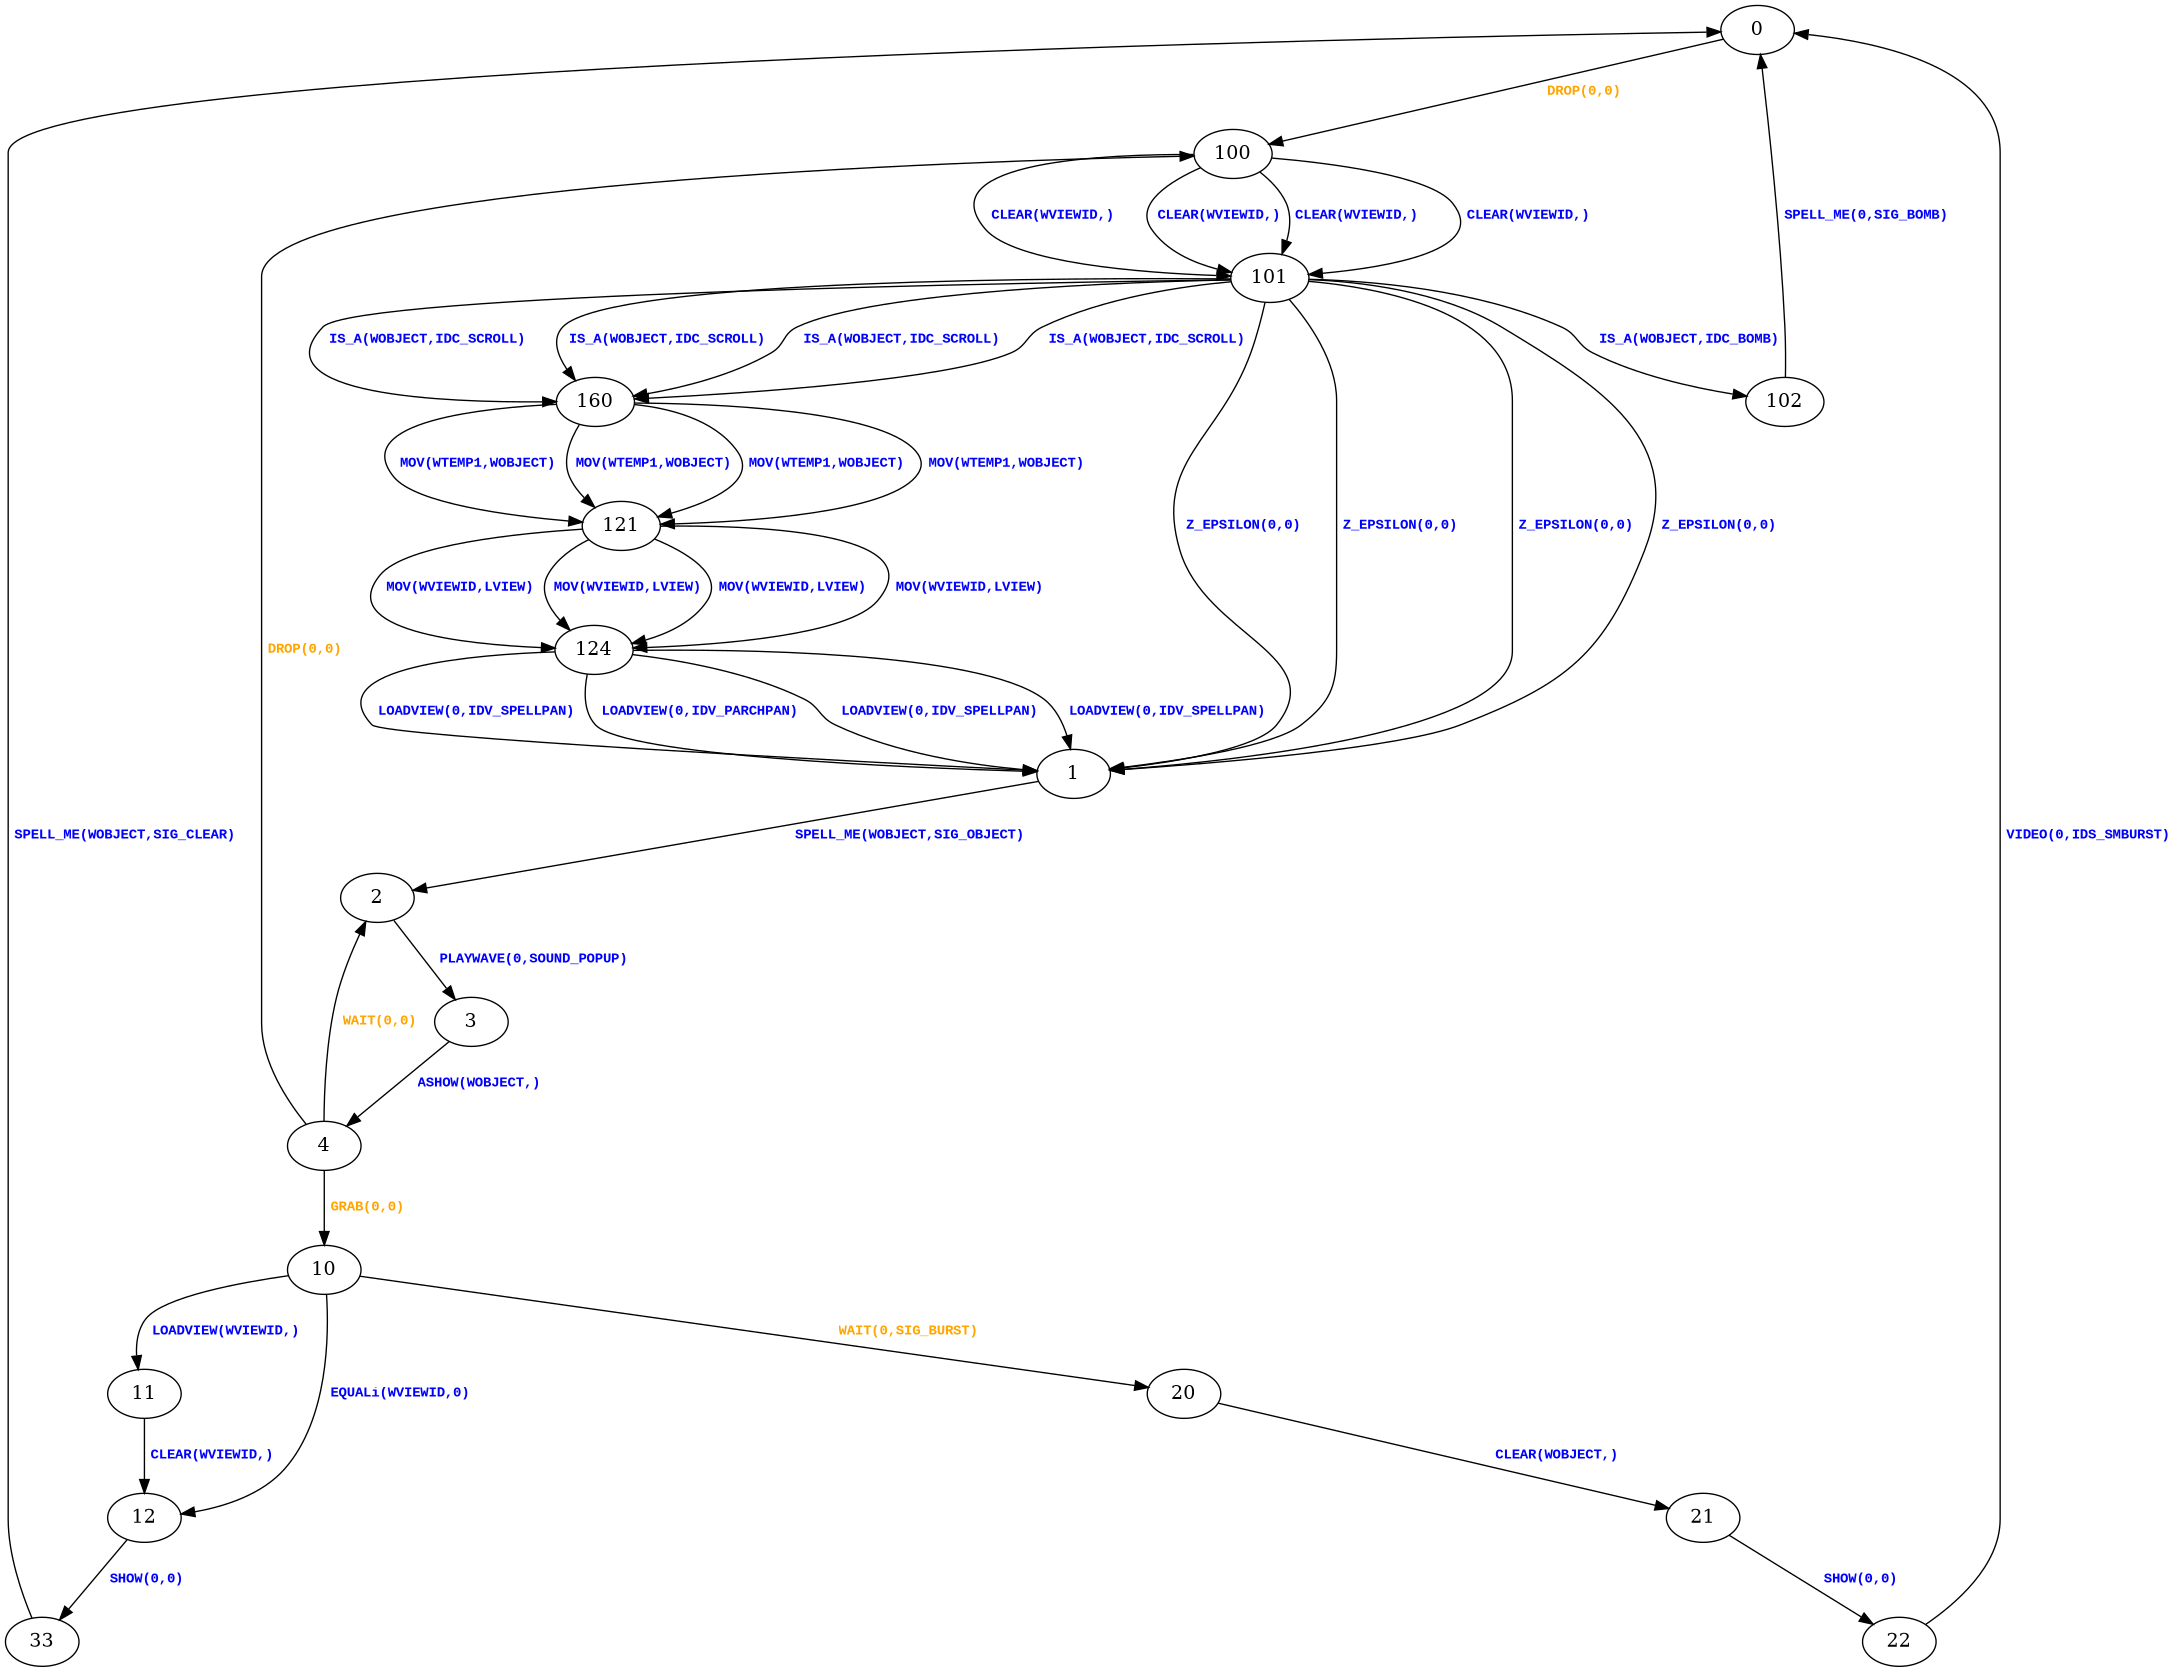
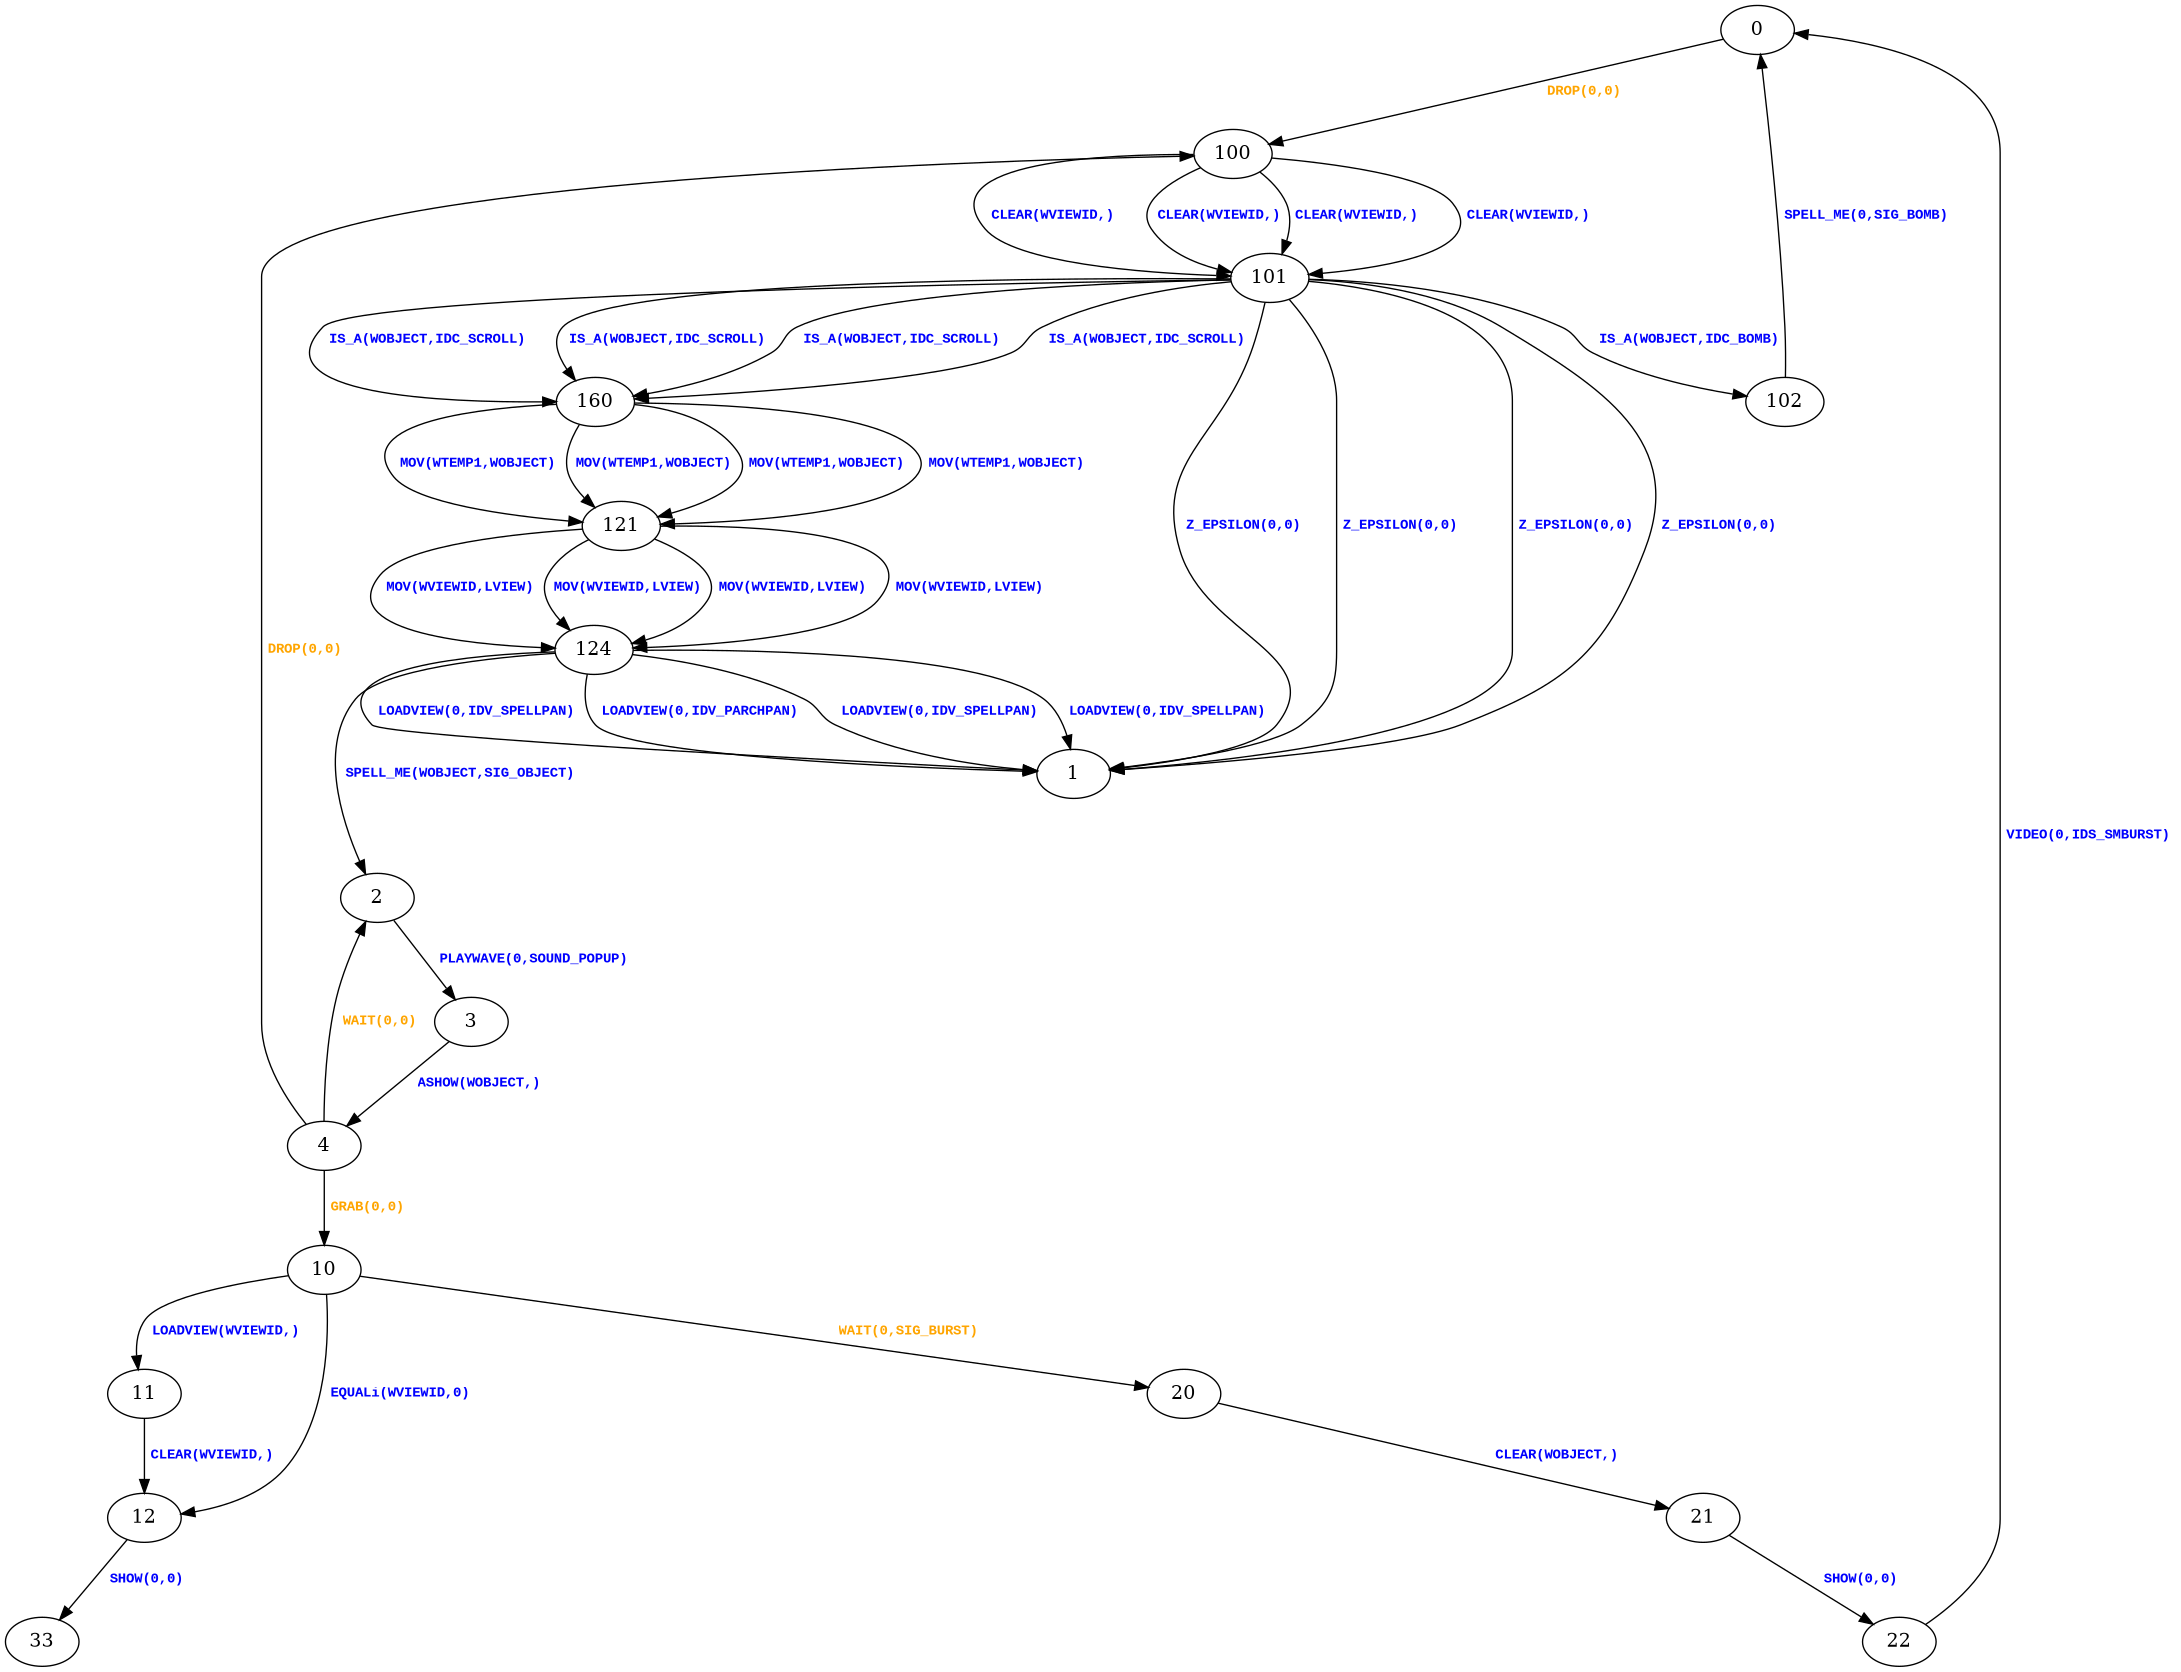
  digraph {
    node [shape=oval]
    edge [fontcolor=blue]
    0
    100
    101
    1
    102
    n6 [label=160]
    2
    3
    4
    10
    12
    11
    20
    n14 [label=33]
    121
    n16 [label=124]
    21
    22
    0 -> 100 [fontcolor=orange label=< <table border="0"><tr><td><font face="Courier New" point-size="10"><b>DROP(0,0)<br align="left"/></b></font></td></tr> </table>>]
    100 -> 101 [label=< <table border="0"><tr><td><font face="Courier New" point-size="10"><b>CLEAR(WVIEWID,)<br align="left"/></b></font></td></tr> </table>>]
    100 -> 101 [label=< <table border="0"><tr><td><font face="Courier New" point-size="10"><b>CLEAR(WVIEWID,)<br align="left"/></b></font></td></tr> </table>>]
    100 -> 101 [label=< <table border="0"><tr><td><font face="Courier New" point-size="10"><b>CLEAR(WVIEWID,)<br align="left"/></b></font></td></tr> </table>>]
    100 -> 101 [label=< <table border="0"><tr><td><font face="Courier New" point-size="10"><b>CLEAR(WVIEWID,)<br align="left"/></b></font></td></tr> </table>>]
    101 -> 1 [label=< <table border="0"><tr><td><font face="Courier New" point-size="10"><b>Z_EPSILON(0,0)<br align="left"/></b></font></td></tr> </table>>]
    101 -> 1 [label=< <table border="0"><tr><td><font face="Courier New" point-size="10"><b>Z_EPSILON(0,0)<br align="left"/></b></font></td></tr> </table>>]
    101 -> 1 [label=< <table border="0"><tr><td><font face="Courier New" point-size="10"><b>Z_EPSILON(0,0)<br align="left"/></b></font></td></tr> </table>>]
    101 -> 1 [label=< <table border="0"><tr><td><font face="Courier New" point-size="10"><b>Z_EPSILON(0,0)<br align="left"/></b></font></td></tr> </table>>]
    101 -> 102 [label=< <table border="0"><tr><td><font face="Courier New" point-size="10"><b>IS_A(WOBJECT,IDC_BOMB)<br align="left"/></b></font></td></tr> </table>>]
    101 -> n6 [label=< <table border="0"><tr><td><font face="Courier New" point-size="10"><b>IS_A(WOBJECT,IDC_SCROLL)<br align="left"/></b></font></td></tr> </table>>]
    101 -> n6 [label=< <table border="0"><tr><td><font face="Courier New" point-size="10"><b>IS_A(WOBJECT,IDC_SCROLL)<br align="left"/></b></font></td></tr> </table>>]
    101 -> n6 [label=< <table border="0"><tr><td><font face="Courier New" point-size="10"><b>IS_A(WOBJECT,IDC_SCROLL)<br align="left"/></b></font></td></tr> </table>>]
    101 -> n6 [label=< <table border="0"><tr><td><font face="Courier New" point-size="10"><b>IS_A(WOBJECT,IDC_SCROLL)<br align="left"/></b></font></td></tr> </table>>]
-   1 -> 2 [label=< <table border="0"><tr><td><font face="Courier New" point-size="10"><b>SPELL_ME(WOBJECT,SIG_OBJECT)<br align="left"/></b></font></td></tr> </table>>]
+   n16 -> 2 [label=< <table border="0"><tr><td><font face="Courier New" point-size="10"><b>SPELL_ME(WOBJECT,SIG_OBJECT)<br align="left"/></b></font></td></tr> </table>>]
    102 -> 0 [label=< <table border="0"><tr><td><font face="Courier New" point-size="10"><b>SPELL_ME(0,SIG_BOMB)<br align="left"/></b></font></td></tr> </table>>]
    n6 -> 121 [label=< <table border="0"><tr><td><font face="Courier New" point-size="10"><b>MOV(WTEMP1,WOBJECT)<br align="left"/></b></font></td></tr> </table>>]
    n6 -> 121 [label=< <table border="0"><tr><td><font face="Courier New" point-size="10"><b>MOV(WTEMP1,WOBJECT)<br align="left"/></b></font></td></tr> </table>>]
    n6 -> 121 [label=< <table border="0"><tr><td><font face="Courier New" point-size="10"><b>MOV(WTEMP1,WOBJECT)<br align="left"/></b></font></td></tr> </table>>]
    n6 -> 121 [label=< <table border="0"><tr><td><font face="Courier New" point-size="10"><b>MOV(WTEMP1,WOBJECT)<br align="left"/></b></font></td></tr> </table>>]
    2 -> 3 [label=< <table border="0"><tr><td><font face="Courier New" point-size="10"><b>PLAYWAVE(0,SOUND_POPUP)<br align="left"/></b></font></td></tr> </table>>]
    3 -> 4 [label=< <table border="0"><tr><td><font face="Courier New" point-size="10"><b>ASHOW(WOBJECT,)<br align="left"/></b></font></td></tr> </table>>]
    4 -> 100 [fontcolor=orange label=< <table border="0"><tr><td><font face="Courier New" point-size="10"><b>DROP(0,0)<br align="left"/></b></font></td></tr> </table>>]
    4 -> 2 [fontcolor=orange label=< <table border="0"><tr><td><font face="Courier New" point-size="10"><b>WAIT(0,0)<br align="left"/></b></font></td></tr> </table>>]
    4 -> 10 [fontcolor=orange label=< <table border="0"><tr><td><font face="Courier New" point-size="10"><b>GRAB(0,0)<br align="left"/></b></font></td></tr> </table>>]
    10 -> 12 [label=< <table border="0"><tr><td><font face="Courier New" point-size="10"><b>EQUALi(WVIEWID,0)<br align="left"/></b></font></td></tr> </table>>]
    10 -> 11 [label=< <table border="0"><tr><td><font face="Courier New" point-size="10"><b>LOADVIEW(WVIEWID,)<br align="left"/></b></font></td></tr> </table>>]
    10 -> 20 [fontcolor=orange label=< <table border="0"><tr><td><font face="Courier New" point-size="10"><b>WAIT(0,SIG_BURST)<br align="left"/></b></font></td></tr> </table>>]
    12 -> n14 [label=< <table border="0"><tr><td><font face="Courier New" point-size="10"><b>SHOW(0,0)<br align="left"/></b></font></td></tr> </table>>]
    11 -> 12 [label=< <table border="0"><tr><td><font face="Courier New" point-size="10"><b>CLEAR(WVIEWID,)<br align="left"/></b></font></td></tr> </table>>]
    20 -> 21 [label=< <table border="0"><tr><td><font face="Courier New" point-size="10"><b>CLEAR(WOBJECT,)<br align="left"/></b></font></td></tr> </table>>]
-   n14 -> 0 [label=< <table border="0"><tr><td><font face="Courier New" point-size="10"><b>SPELL_ME(WOBJECT,SIG_CLEAR)<br align="left"/></b></font></td></tr> </table>>]
    121 -> n16 [label=< <table border="0"><tr><td><font face="Courier New" point-size="10"><b>MOV(WVIEWID,LVIEW)<br align="left"/></b></font></td></tr> </table>>]
    121 -> n16 [label=< <table border="0"><tr><td><font face="Courier New" point-size="10"><b>MOV(WVIEWID,LVIEW)<br align="left"/></b></font></td></tr> </table>>]
    121 -> n16 [label=< <table border="0"><tr><td><font face="Courier New" point-size="10"><b>MOV(WVIEWID,LVIEW)<br align="left"/></b></font></td></tr> </table>>]
    121 -> n16 [label=< <table border="0"><tr><td><font face="Courier New" point-size="10"><b>MOV(WVIEWID,LVIEW)<br align="left"/></b></font></td></tr> </table>>]
    n16 -> 1 [label=< <table border="0"><tr><td><font face="Courier New" point-size="10"><b>LOADVIEW(0,IDV_PARCHPAN)<br align="left"/></b></font></td></tr> </table>>]
    n16 -> 1 [label=< <table border="0"><tr><td><font face="Courier New" point-size="10"><b>LOADVIEW(0,IDV_SPELLPAN)<br align="left"/></b></font></td></tr> </table>>]
    n16 -> 1 [label=< <table border="0"><tr><td><font face="Courier New" point-size="10"><b>LOADVIEW(0,IDV_SPELLPAN)<br align="left"/></b></font></td></tr> </table>>]
    n16 -> 1 [label=< <table border="0"><tr><td><font face="Courier New" point-size="10"><b>LOADVIEW(0,IDV_SPELLPAN)<br align="left"/></b></font></td></tr> </table>>]
    21 -> 22 [label=< <table border="0"><tr><td><font face="Courier New" point-size="10"><b>SHOW(0,0)<br align="left"/></b></font></td></tr> </table>>]
    22 -> 0 [label=< <table border="0"><tr><td><font face="Courier New" point-size="10"><b>VIDEO(0,IDS_SMBURST)<br align="left"/></b></font></td></tr> </table>>]
  }
